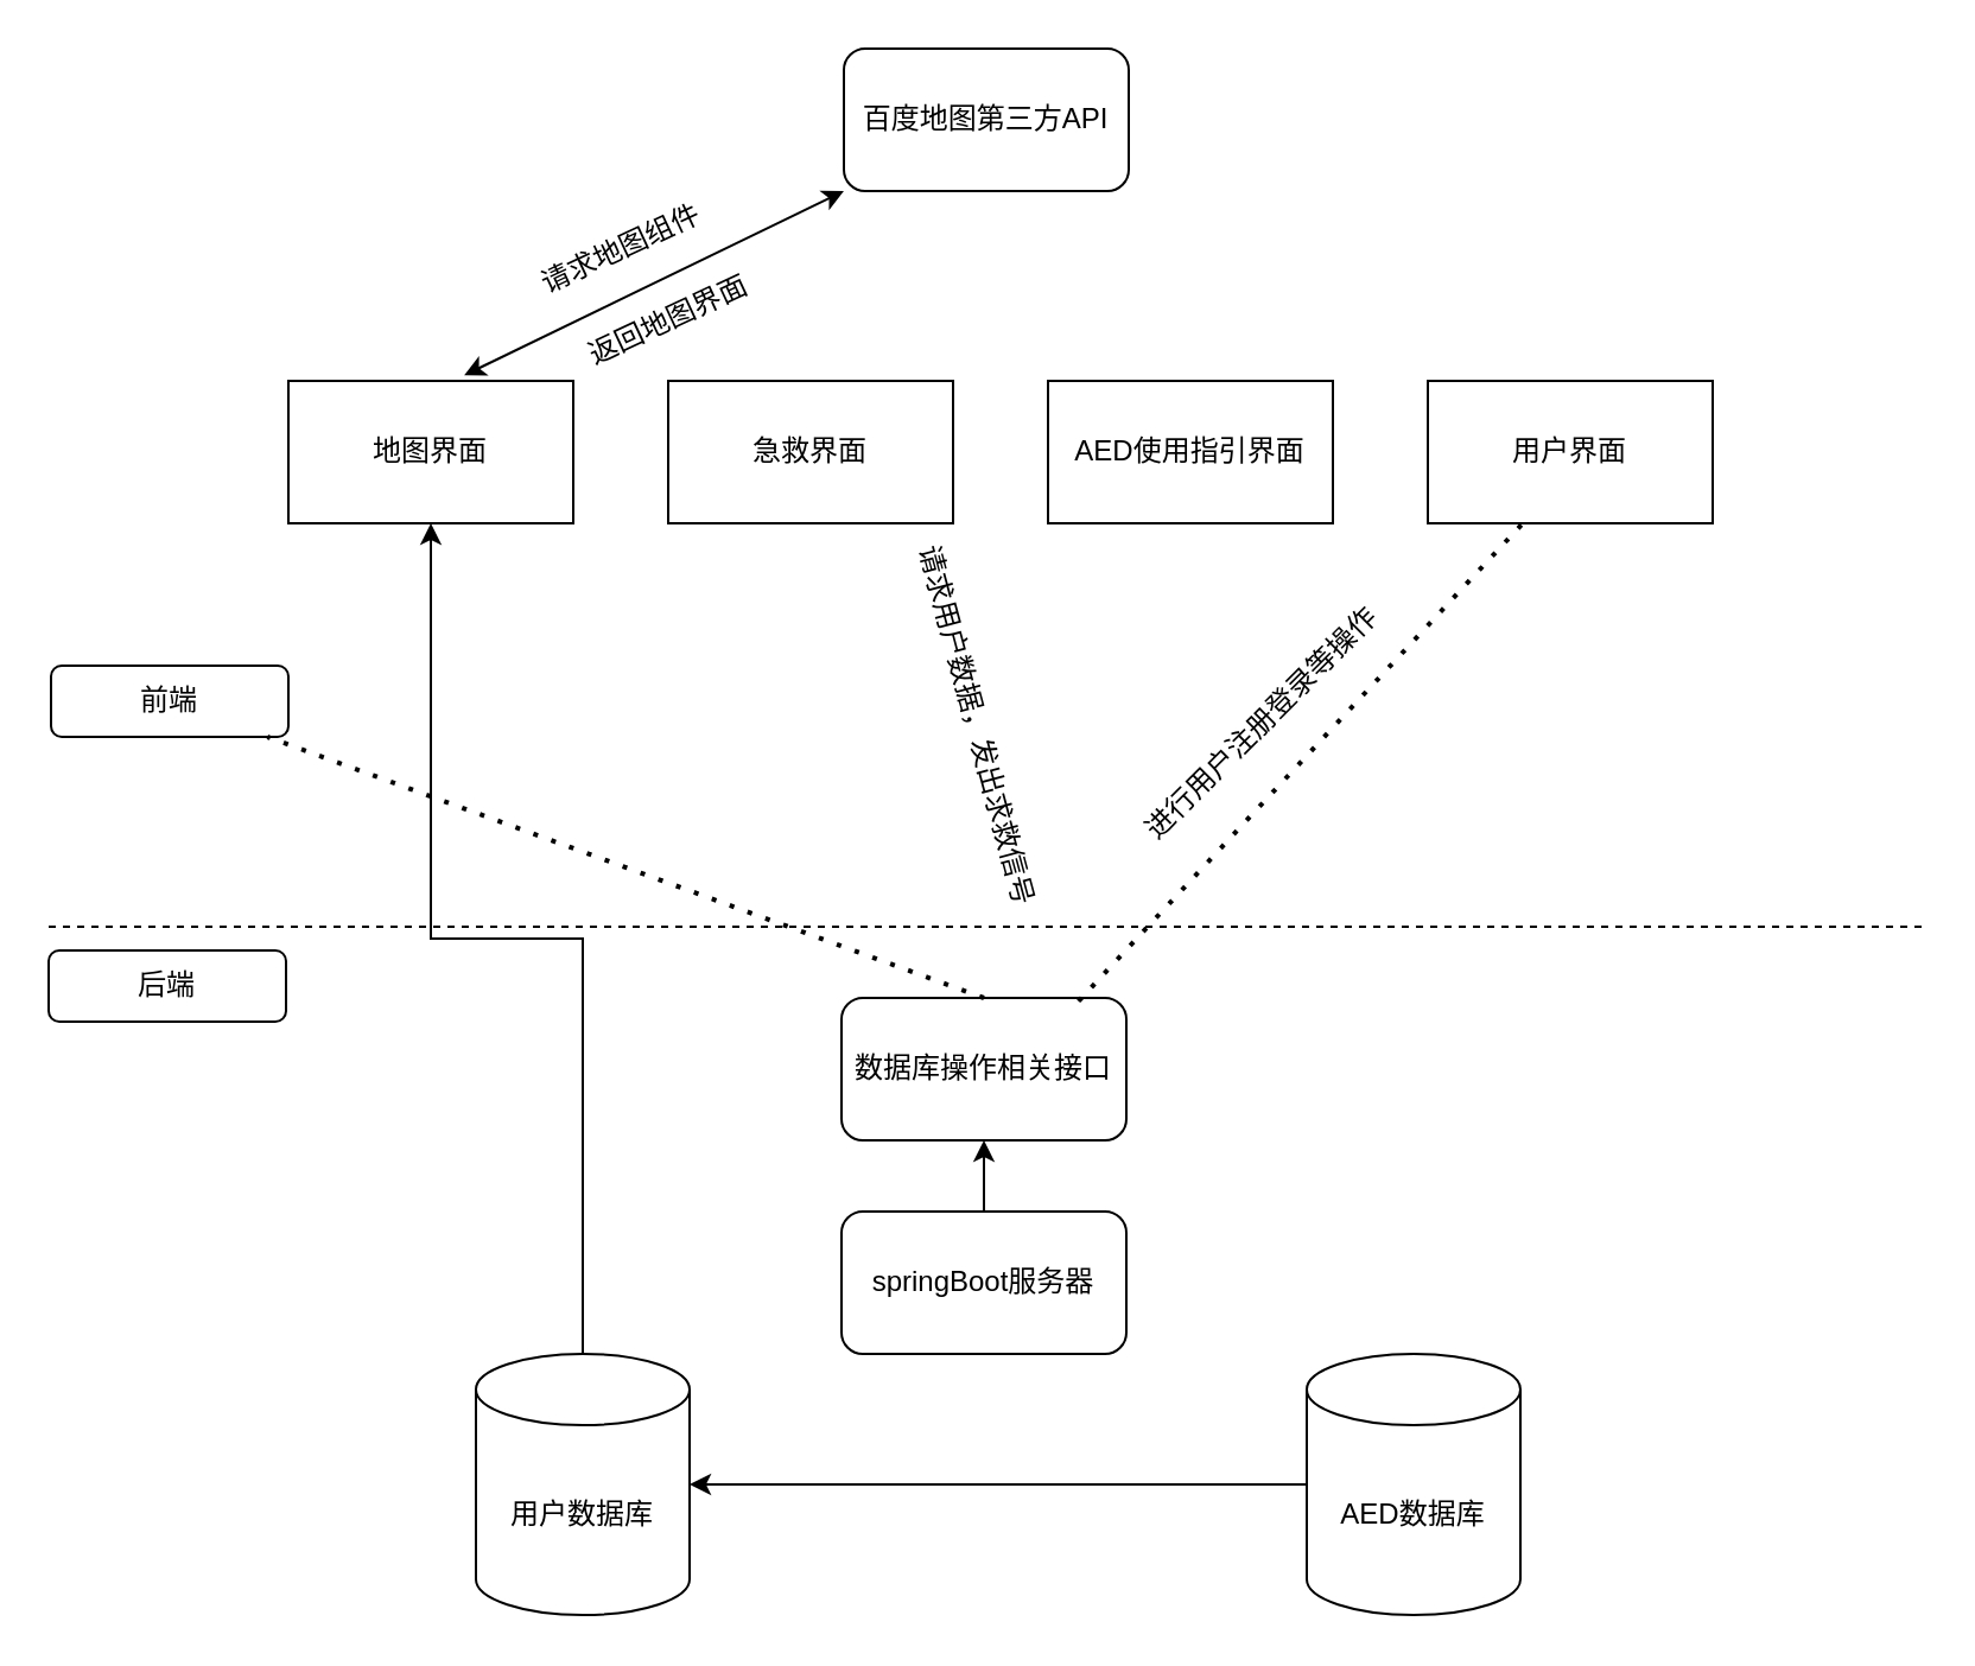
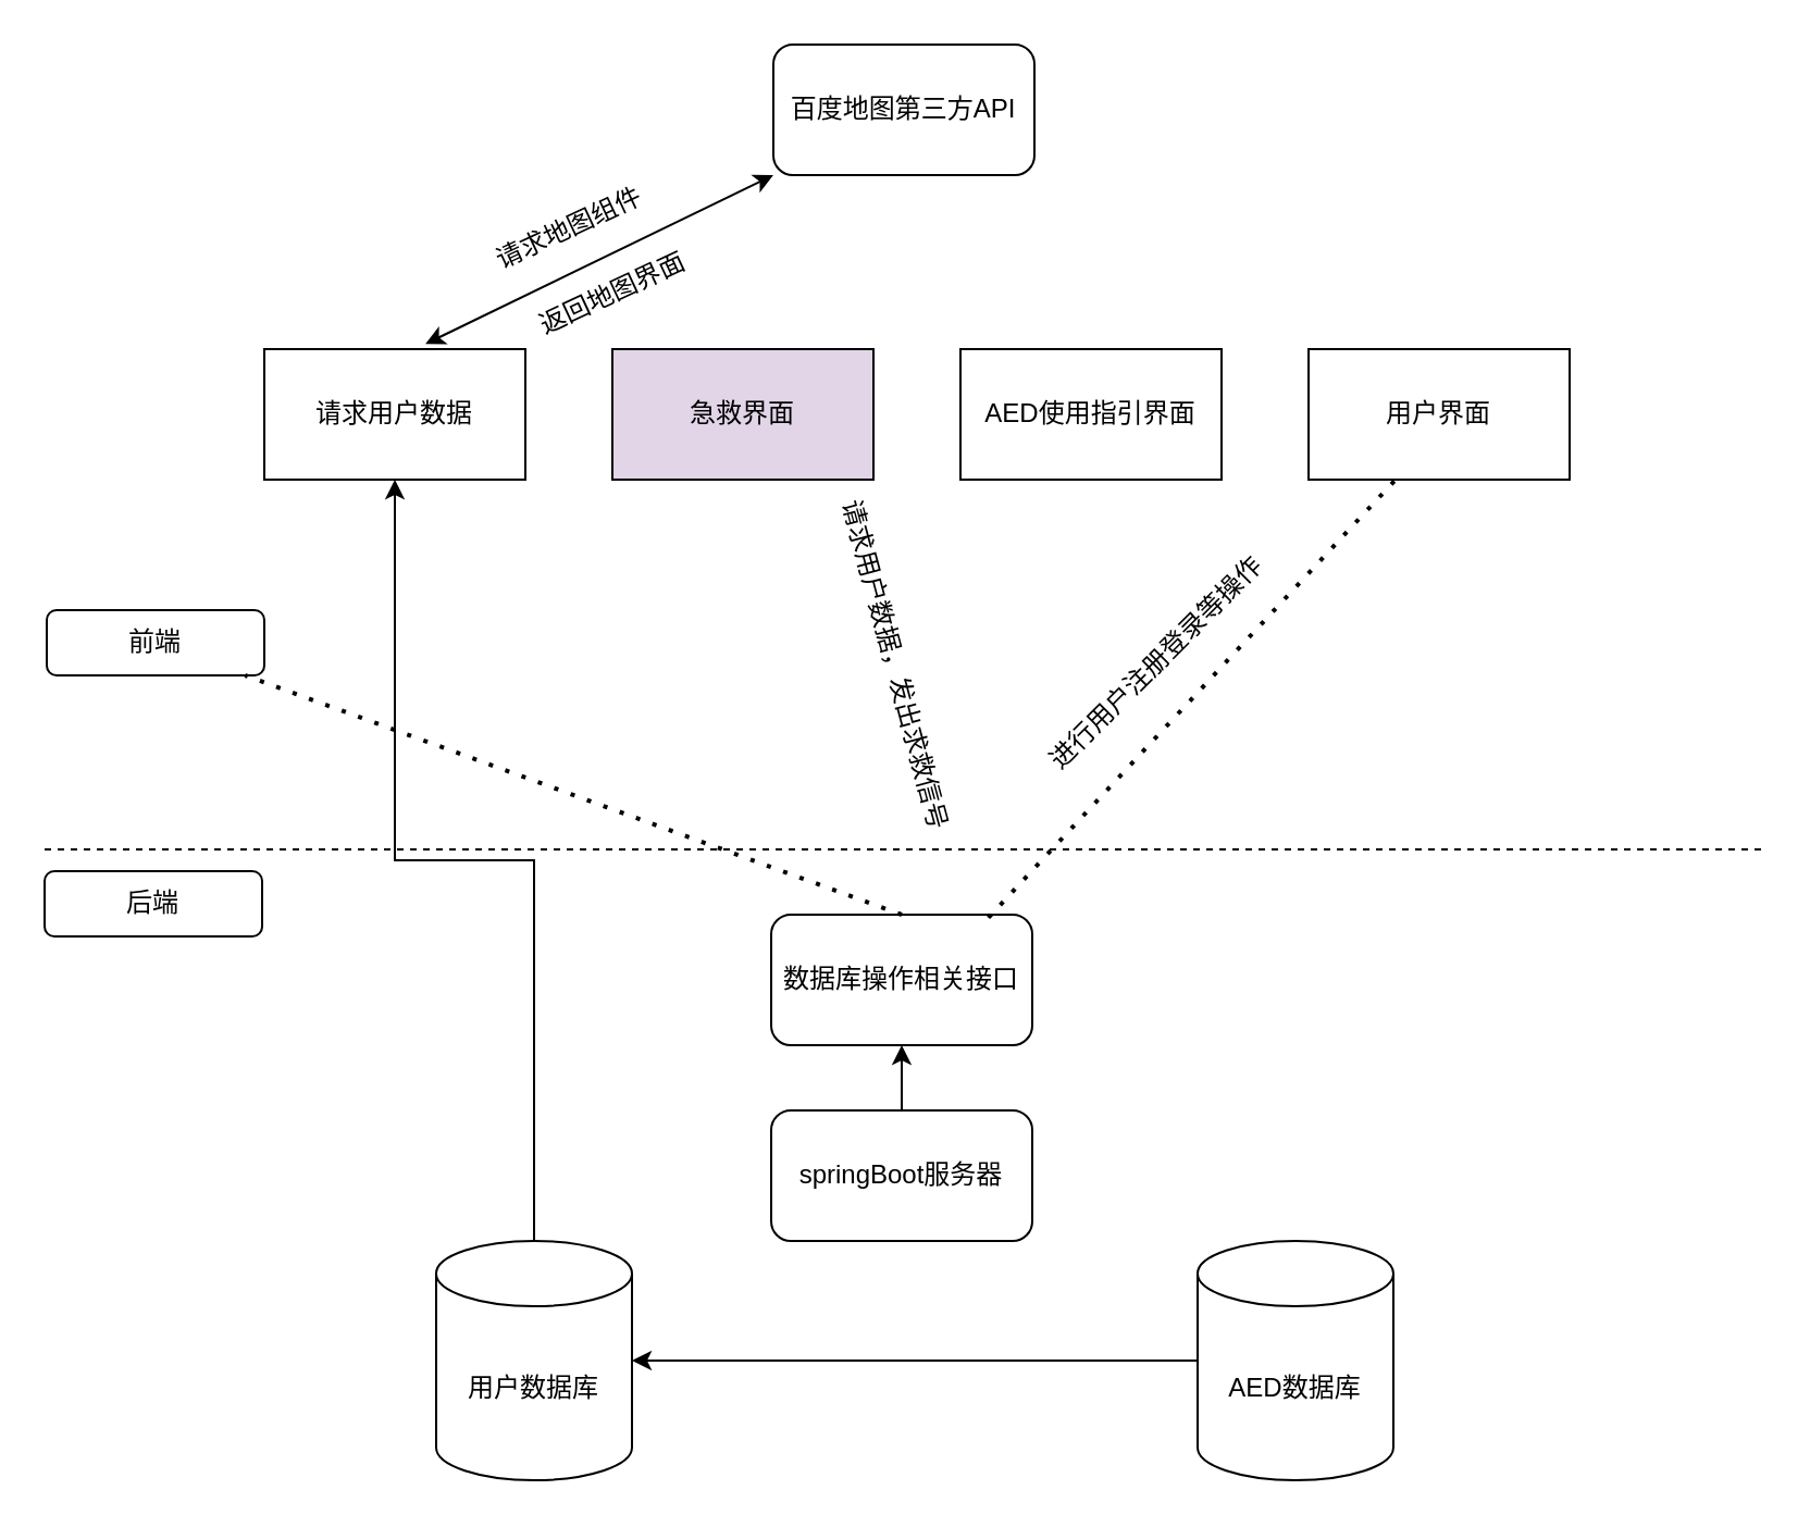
  <mxCell id="0" />
  <mxCell id="1" parent="0" />
  <mxCell id="2" value="AED数据库" style="shape=cylinder3;whiteSpace=wrap;html=1;boundedLbl=1;backgroundOutline=1;size=15;" vertex="1" parent="1"><mxGeometry x="550" y="570" width="90" height="110" as="geometry" /></mxCell>
  <mxCell id="3" style="edgeStyle=orthogonalEdgeStyle;rounded=0;orthogonalLoop=1;jettySize=auto;html=1;" edge="1" parent="1" source="4" target="9"><mxGeometry relative="1" as="geometry" /></mxCell>
  <mxCell id="4" value="用户数据库" style="shape=cylinder3;whiteSpace=wrap;html=1;boundedLbl=1;backgroundOutline=1;size=15;" vertex="1" parent="1"><mxGeometry x="200" y="570" width="90" height="110" as="geometry" /></mxCell>
  <mxCell id="5" style="edgeStyle=orthogonalEdgeStyle;rounded=0;orthogonalLoop=1;jettySize=auto;html=1;entryX=0.5;entryY=1;entryDx=0;entryDy=0;" edge="1" parent="1" source="6" target="14"><mxGeometry relative="1" as="geometry" /></mxCell>
  <mxCell id="6" value="springBoot服务器" style="rounded=1;whiteSpace=wrap;html=1;" vertex="1" parent="1"><mxGeometry x="354" y="510" width="120" height="60" as="geometry" /></mxCell>
  <mxCell id="7" value="后端" style="rounded=1;whiteSpace=wrap;html=1;" vertex="1" parent="1"><mxGeometry x="20" y="400" width="100" height="30" as="geometry" /></mxCell>
  <mxCell id="8" value="前端" style="rounded=1;whiteSpace=wrap;html=1;" vertex="1" parent="1"><mxGeometry x="21" y="280" width="100" height="30" as="geometry" /></mxCell>
- <mxCell id="9" value="地图界面" style="rounded=0;whiteSpace=wrap;html=1;" vertex="1" parent="1"><mxGeometry x="121" y="160" width="120" height="60" as="geometry" /></mxCell>
- <mxCell id="10" value="急救界面" style="rounded=0;whiteSpace=wrap;html=1;" vertex="1" parent="1"><mxGeometry x="281" y="160" width="120" height="60" as="geometry" /></mxCell>
+ <mxCell id="9" value="请求用户数据" style="rounded=0;whiteSpace=wrap;html=1;" vertex="1" parent="1"><mxGeometry x="121" y="160" width="120" height="60" as="geometry" /></mxCell>
+ <mxCell id="10" value="急救界面" style="rounded=0;whiteSpace=wrap;html=1;fillColor=#e1d5e7;" vertex="1" parent="1"><mxGeometry x="281" y="160" width="120" height="60" as="geometry" /></mxCell>
  <mxCell id="11" value="AED使用指引界面" style="rounded=0;whiteSpace=wrap;html=1;" vertex="1" parent="1"><mxGeometry x="441" y="160" width="120" height="60" as="geometry" /></mxCell>
  <mxCell id="12" value="用户界面" style="rounded=0;whiteSpace=wrap;html=1;" vertex="1" parent="1"><mxGeometry x="601" y="160" width="120" height="60" as="geometry" /></mxCell>
  <mxCell id="13" style="edgeStyle=orthogonalEdgeStyle;rounded=0;orthogonalLoop=1;jettySize=auto;html=1;" edge="1" parent="1" source="2" target="4"><mxGeometry relative="1" as="geometry" /></mxCell>
  <mxCell id="14" value="数据库操作相关接口" style="rounded=1;whiteSpace=wrap;html=1;" vertex="1" parent="1"><mxGeometry x="354" y="420" width="120" height="60" as="geometry" /></mxCell>
  <mxCell id="15" value="" style="endArrow=none;dashed=1;html=1;rounded=0;" edge="1" parent="1"><mxGeometry width="50" height="50" relative="1" as="geometry"><mxPoint x="20" y="390" as="sourcePoint" /><mxPoint x="810" y="390" as="targetPoint" /></mxGeometry></mxCell>
  <mxCell id="16" value="百度地图第三方API" style="rounded=1;whiteSpace=wrap;html=1;" vertex="1" parent="1"><mxGeometry x="355" y="20" width="120" height="60" as="geometry" /></mxCell>
  <mxCell id="17" value="" style="endArrow=classic;startArrow=classic;html=1;rounded=0;exitX=0.617;exitY=-0.039;exitDx=0;exitDy=0;exitPerimeter=0;entryX=0;entryY=1;entryDx=0;entryDy=0;" edge="1" parent="1" source="9" target="16"><mxGeometry width="50" height="50" relative="1" as="geometry"><mxPoint x="431" y="130" as="sourcePoint" /><mxPoint x="481" y="80" as="targetPoint" /></mxGeometry></mxCell>
  <mxCell id="18" value="请求地图组件" style="text;html=1;align=center;verticalAlign=middle;resizable=0;points=[];autosize=1;strokeColor=none;fillColor=none;rotation=-25;" vertex="1" parent="1"><mxGeometry x="211" y="90" width="100" height="30" as="geometry" /></mxCell>
  <mxCell id="19" value="返回地图界面" style="text;html=1;align=center;verticalAlign=middle;resizable=0;points=[];autosize=1;strokeColor=none;fillColor=none;rotation=-25;" vertex="1" parent="1"><mxGeometry x="231" y="120" width="100" height="30" as="geometry" /></mxCell>
  <mxCell id="20" value="" style="endArrow=none;dashed=1;html=1;dashPattern=1 3;strokeWidth=2;rounded=0;exitX=0.5;exitY=0;exitDx=0;exitDy=0;" edge="1" parent="1" source="14" target="8"><mxGeometry width="50" height="50" relative="1" as="geometry"><mxPoint x="411" y="330" as="sourcePoint" /><mxPoint x="481" y="340" as="targetPoint" /></mxGeometry></mxCell>
  <mxCell id="21" value="请求用户数据，发出求救信号" style="text;html=1;align=center;verticalAlign=middle;resizable=0;points=[];autosize=1;strokeColor=none;fillColor=none;rotation=75;" vertex="1" parent="1"><mxGeometry x="321" y="290" width="180" height="30" as="geometry" /></mxCell>
  <mxCell id="22" value="" style="endArrow=none;dashed=1;html=1;dashPattern=1 3;strokeWidth=2;rounded=0;exitX=0.832;exitY=0.023;exitDx=0;exitDy=0;exitPerimeter=0;" edge="1" parent="1" source="14"><mxGeometry width="50" height="50" relative="1" as="geometry"><mxPoint x="591" y="270" as="sourcePoint" /><mxPoint x="641" y="220" as="targetPoint" /></mxGeometry></mxCell>
  <mxCell id="23" value="进行用户注册登录等操作" style="text;html=1;align=center;verticalAlign=middle;resizable=0;points=[];autosize=1;strokeColor=none;fillColor=none;rotation=-45;" vertex="1" parent="1"><mxGeometry x="451" y="290" width="160" height="30" as="geometry" /></mxCell>
